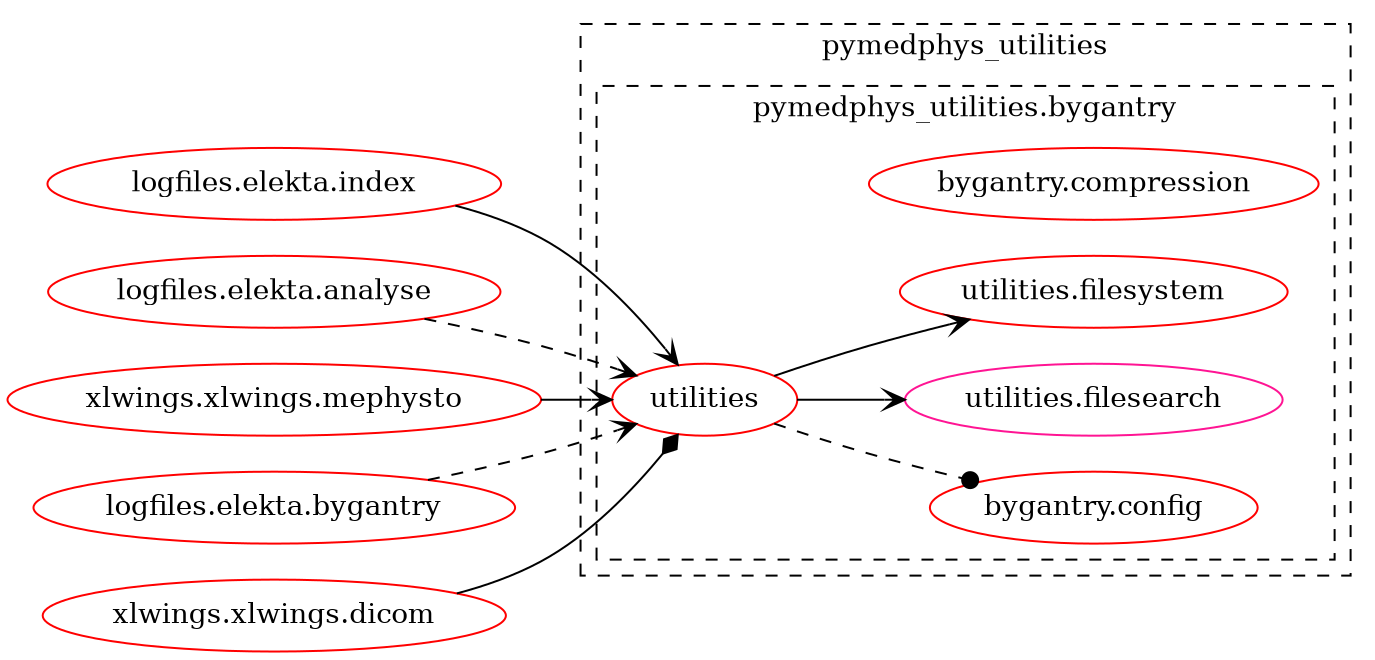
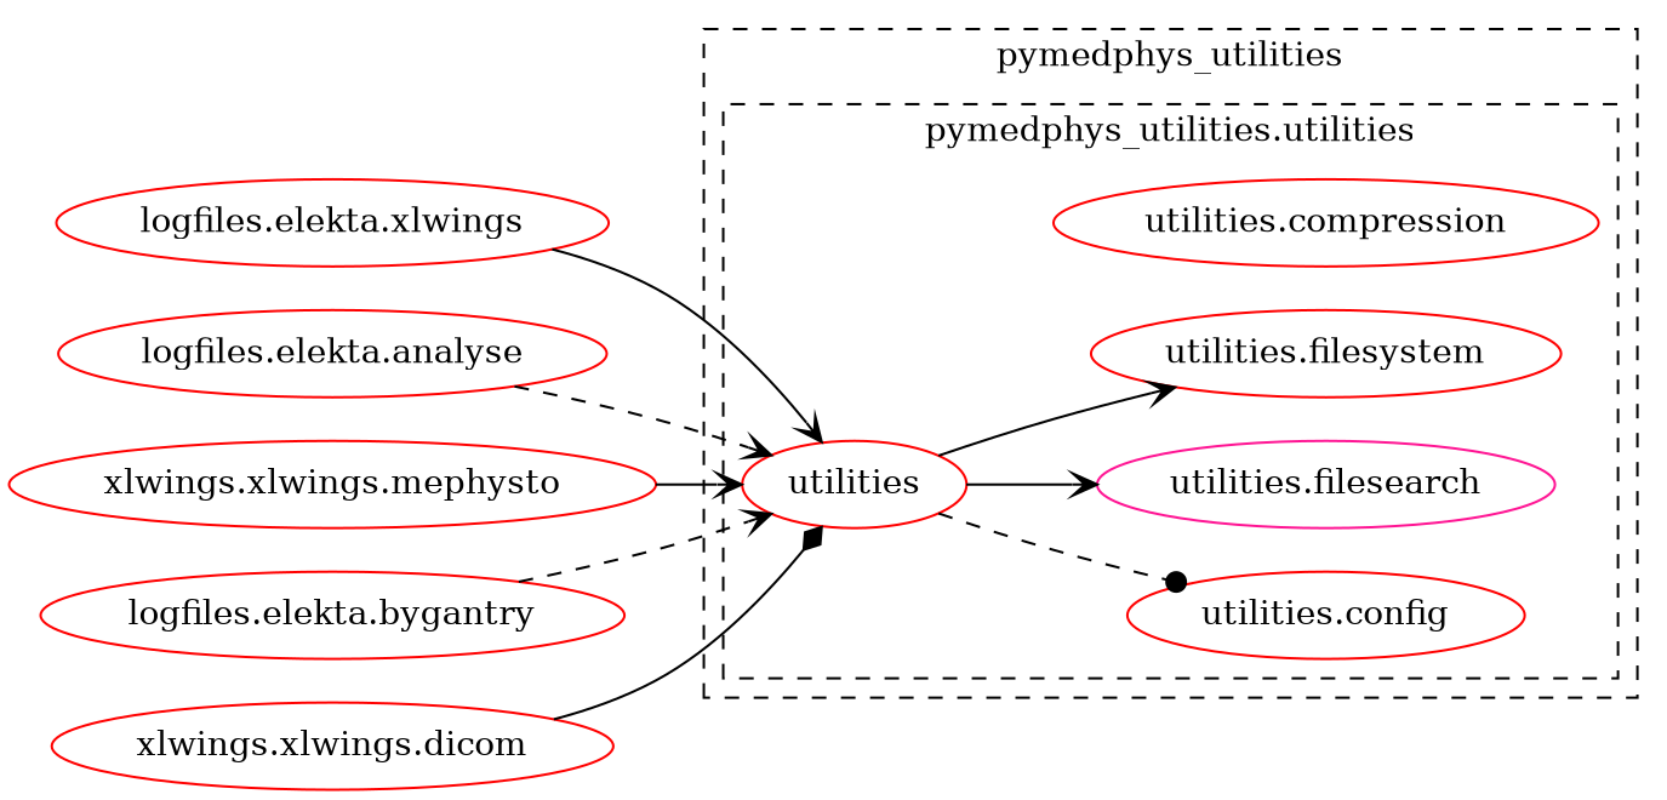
  strict digraph {
    rankdir=LR
    node [color=red]
    edge [arrowhead=vee style=solid]
-   n1 [label="bygantry.compression"]
-   n2 [label="bygantry.config"]
+   n1 [label="utilities.compression"]
+   n2 [label="utilities.config"]
    n3 [color=deeppink label="utilities.filesearch"]
    n4 [label="utilities.filesystem"]
    n5 [label=utilities]
-   n6 [label="logfiles.elekta.index"]
+   n6 [label="logfiles.elekta.xlwings"]
    n7 [label="logfiles.elekta.analyse"]
    n8 [label="xlwings.xlwings.mephysto"]
    n9 [label="logfiles.elekta.bygantry"]
    n10 [label="xlwings.xlwings.dicom"]
    subgraph cluster_1 {
      label=pymedphys_utilities
      style=dashed
      subgraph cluster_2 {
-       label="pymedphys_utilities.bygantry"
+       label="pymedphys_utilities.utilities"
        style=dashed
        subgraph sub_3 {
          label="pymedphys_utilities.utilities"
          rank=same
          style=dashed
          n1
          n2
          n3
          n4
        }
        subgraph sub_4 {
          label="pymedphys_utilities.utilities"
          rank=same
          style=dashed
          n5
        }
      }
    }
    n5 -> n2 [arrowhead=dot style=dashed]
    n5 -> n3
    n5 -> n4
    n6 -> n5
    n7 -> n5 [style=dashed]
    n8 -> n5
    n9 -> n5 [style=dashed]
    n10 -> n5 [arrowhead=diamond]
  }
